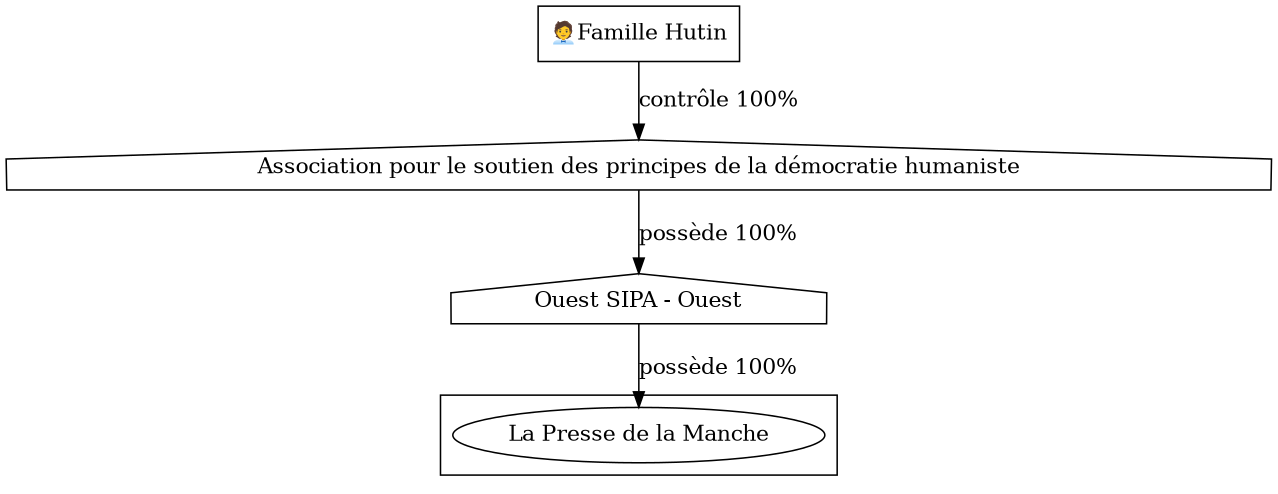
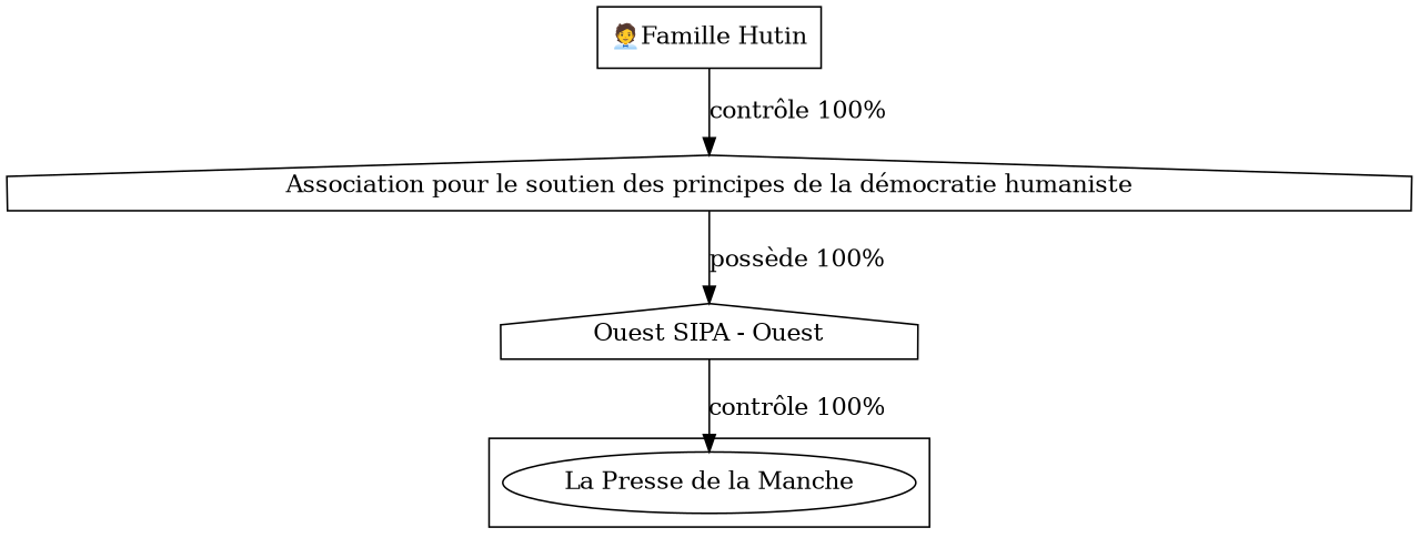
  digraph {
    rankdir=TB
    node [shape=house]
    n1 [label="La Presse de la Manche" shape=""]
    n2 [label="🧑‍💼Famille Hutin" shape=box]
    n3 [label="Association pour le soutien des principes de la démocratie humaniste"]
    n4 [label="Ouest SIPA - Ouest"]
    subgraph cluster_1 {
      n1
    }
    subgraph sub_2 {
      n2
    }
    n2 -> n3 [label="contrôle 100%"]
    n3 -> n4 [label="possède 100%"]
-   n4 -> n1 [label="possède 100%"]
+   n4 -> n1 [label="contrôle 100%"]
  }
